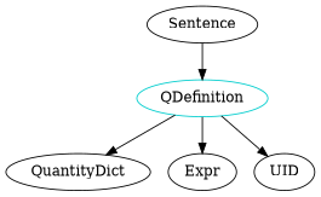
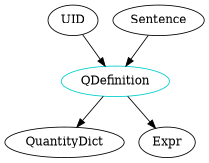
  digraph {
    n1 [color=cyan3 label=QDefinition shape=oval]
    QuantityDict
    Expr
    UID
    Sentence
    n1 -> QuantityDict
    n1 -> Expr
-   n1 -> UID
+   UID -> n1
    Sentence -> n1
  }
